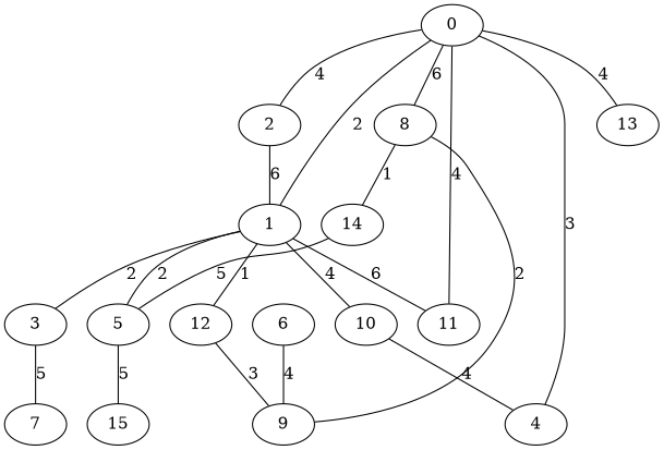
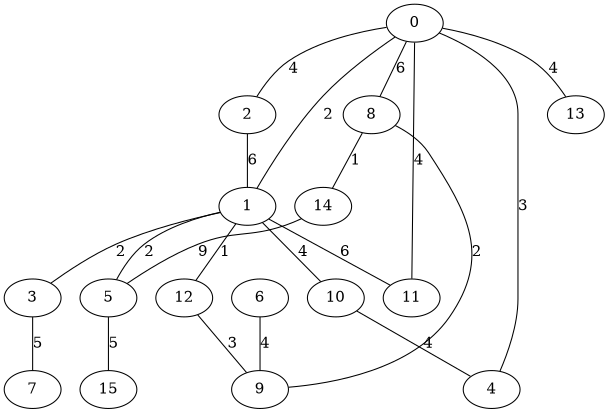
  graph {
    node [habit=9 x=7 y=4]
    edge [weight=4]
    0 [x=4 y=5]
    1 [habit=5 x=6 y=6]
    2 [habit=2 x=4 y=8]
    4 [habit=7 x=1 y=7]
    8
    13 [habit=11 x=1]
    3 [habit=5 y=8]
    5 [x=6]
    10 [habit=10 x=3 y=8]
    11 [base=1 habit=1 x=3]
    12 [habit=10 y=6]
    9 [habit=8 x=9 y=5]
    14 [habit=1 x=8 y=2]
    7 [habit=5 x=8 y=10]
    15 [x=5 y=1]
    6 [base=2 habit=4 x=10 y=7]
    0 -- 1 [label=2 weight=2]
    0 -- 2 [label=4]
    0 -- 4 [label=3 weight=3]
    0 -- 8 [label=6 weight=5]
    0 -- 13 [label=4]
    1 -- 3 [label=2 weight=2]
    1 -- 5 [label=2 weight=2]
    1 -- 10 [label=4]
    1 -- 11 [label=6 weight=6]
    1 -- 12 [label=1 weight=1]
    2 -- 1 [label=6 weight=6]
    8 -- 9 [label=2 weight=2]
    8 -- 14 [label=1 weight=1]
    3 -- 7 [label=5 weight=5]
    5 -- 15 [label=5 weight=5]
    10 -- 4 [label=4]
    11 -- 0 [label=4]
    12 -- 9 [label=3 weight=3]
-   14 -- 5 [label=5 weight=5]
+   14 -- 5 [label=9 weight=5]
    6 -- 9 [label=4]
  }
